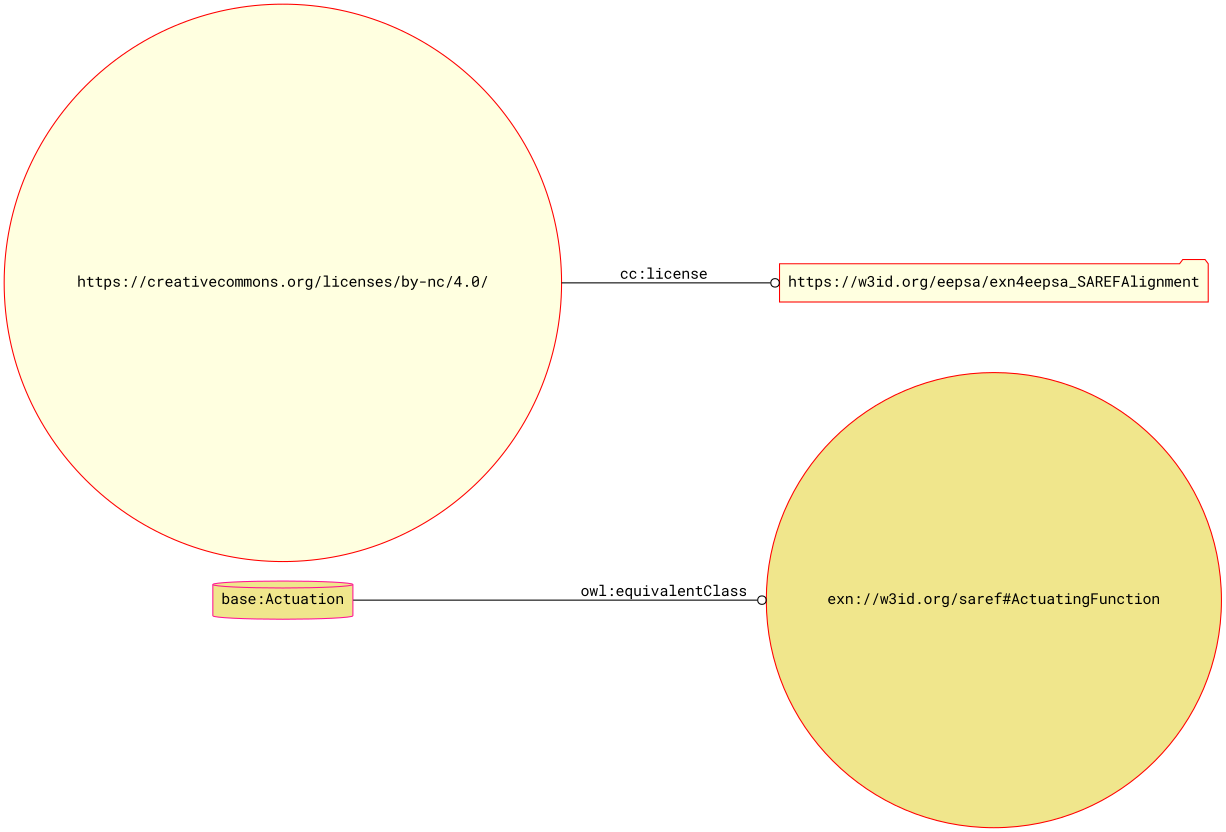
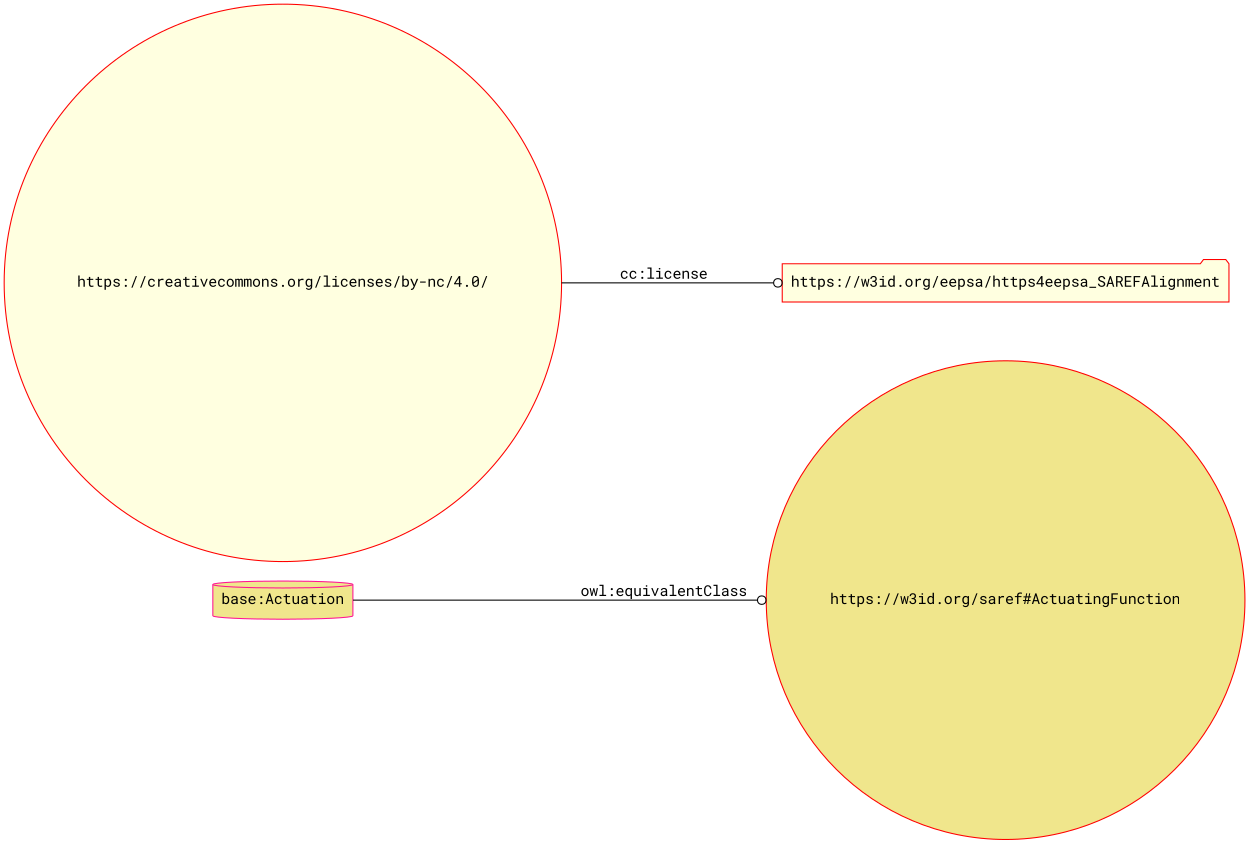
  digraph {
    fontname="Roboto Mono"
    rankdir=LR
    node [color=red fillcolor=khaki fontname="Roboto Mono" shape=circle style=filled]
    edge [arrowhead=odot fontname="Roboto Mono" style=solid]
    "base:Actuation" [color=deeppink shape=cylinder]
-   "https://w3id.org/saref#ActuatingFunction" [label="exn://w3id.org/saref#ActuatingFunction"]
-   "https://w3id.org/eepsa/exn4eepsa_SAREFAlignment" [fillcolor=lightyellow shape=folder]
+   "https://w3id.org/saref#ActuatingFunction"
+   "https://w3id.org/eepsa/exn4eepsa_SAREFAlignment" [fillcolor=lightyellow shape=folder label="https://w3id.org/eepsa/https4eepsa_SAREFAlignment"]
    "https://creativecommons.org/licenses/by-nc/4.0/" [fillcolor=lightyellow]
    "base:Actuation" -> "https://w3id.org/saref#ActuatingFunction" [label="owl:equivalentClass"]
    "https://creativecommons.org/licenses/by-nc/4.0/" -> "https://w3id.org/eepsa/exn4eepsa_SAREFAlignment" [label="cc:license"]
  }
